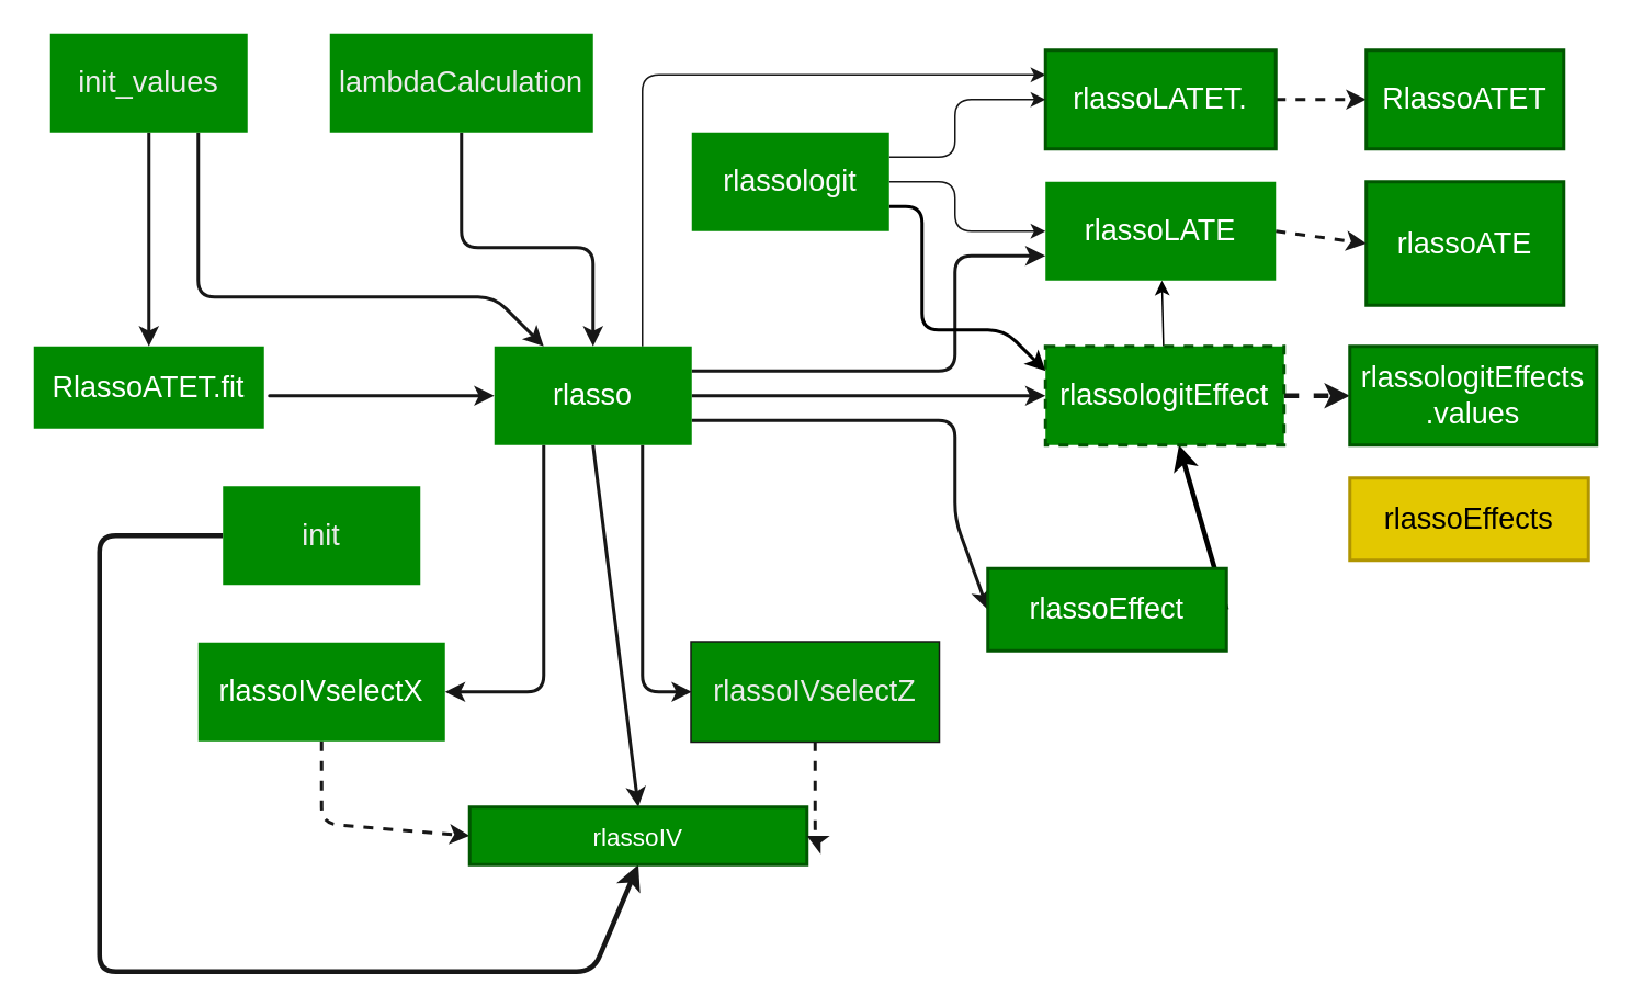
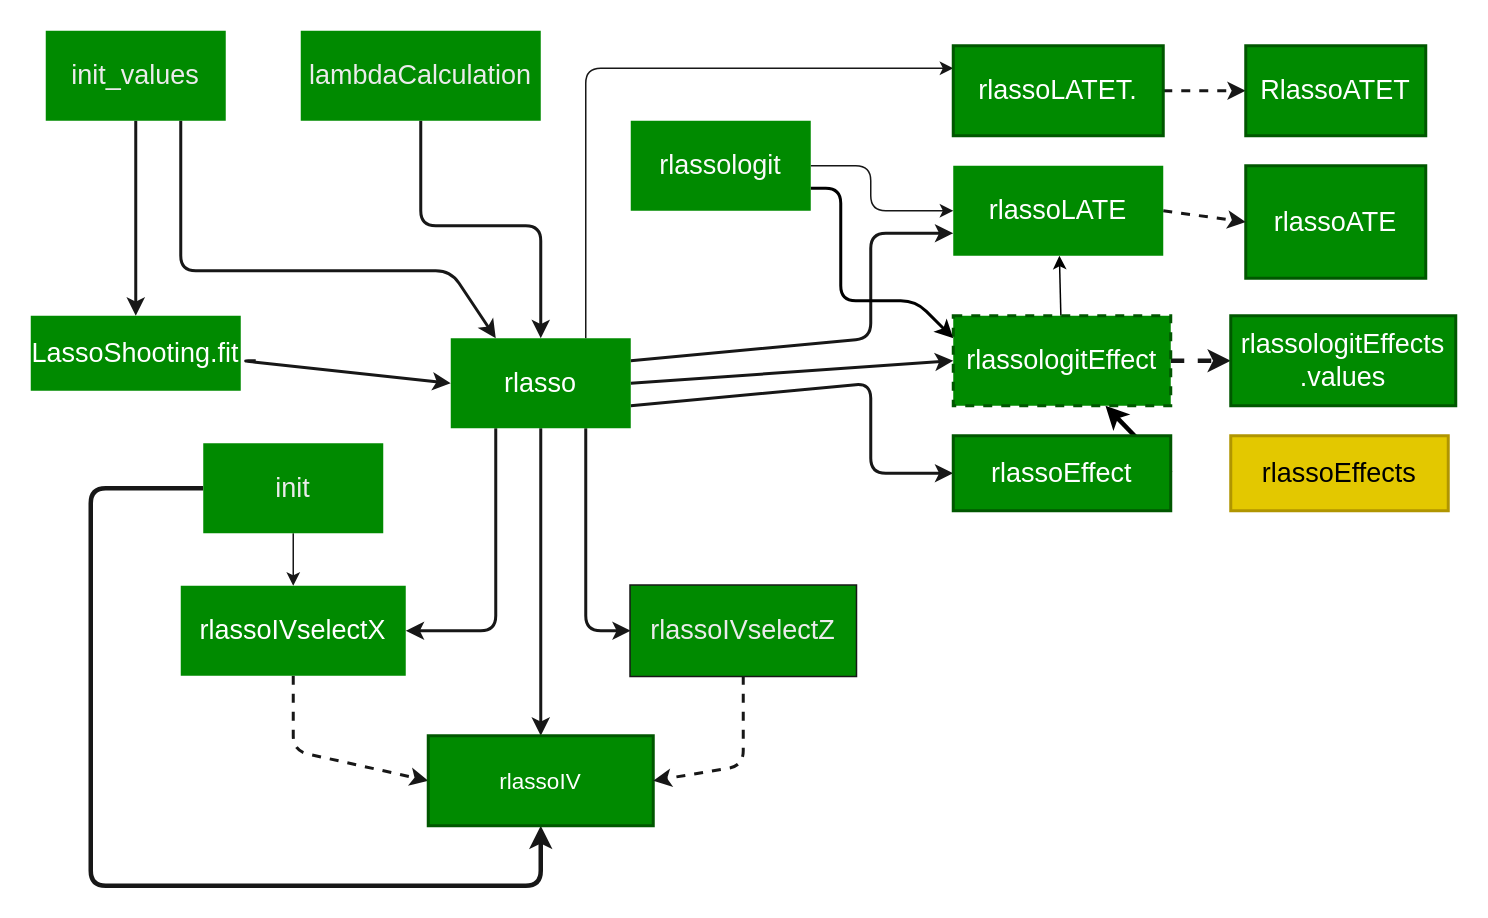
  <mxCell id="0" />
  <mxCell id="1" parent="0" />
  <mxCell id="2" style="edgeStyle=none;html=1;exitX=0.5;exitY=1;exitDx=0;exitDy=0;entryX=0;entryY=0.5;entryDx=0;entryDy=0;dashed=1;strokeColor=#171717;strokeWidth=2;fontColor=#191919;fontSize=18;" parent="1" source="3" target="29" edge="1"><mxGeometry relative="1" as="geometry"><Array as="points"><mxPoint x="195" y="500" /></Array><mxPoint x="730" y="560" as="targetPoint" /></mxGeometry></mxCell>
  <mxCell id="3" value="rlassoIVselectX" style="whiteSpace=wrap;html=1;fontSize=18;strokeColor=none;strokeWidth=4;fillColor=#008A00;gradientColor=none;gradientDirection=north;fontColor=#FFFFFF;" parent="1" vertex="1"><mxGeometry x="120" y="390" width="150" height="60" as="geometry" /></mxCell>
+ <mxCell id="4" style="edgeStyle=none;html=1;exitX=0.5;exitY=1;exitDx=0;exitDy=0;entryX=0.5;entryY=0;entryDx=0;entryDy=0;strokeColor=#171717;fontColor=#191919;fontSize=18;" parent="1" source="35" target="3" edge="1"><mxGeometry relative="1" as="geometry"><Array as="points" /></mxGeometry></mxCell>
  <mxCell id="5" style="edgeStyle=none;html=1;exitX=0;exitY=0.5;exitDx=0;exitDy=0;entryX=0.5;entryY=1;entryDx=0;entryDy=0;strokeColor=#171717;strokeWidth=3;fontColor=#191919;" parent="1" source="35" target="29" edge="1"><mxGeometry relative="1" as="geometry"><Array as="points"><mxPoint x="60" y="325" /><mxPoint x="60" y="590" /><mxPoint x="360" y="590" /></Array><mxPoint x="130" y="335" as="sourcePoint" /></mxGeometry></mxCell>
  <mxCell id="6" style="edgeStyle=none;html=1;entryX=0;entryY=0.5;entryDx=0;entryDy=0;strokeWidth=2;strokeColor=#171717;fontColor=#191919;fontSize=18;" parent="1" target="15" edge="1"><mxGeometry relative="1" as="geometry"><Array as="points"><mxPoint x="160" y="240" /></Array><mxPoint x="170" y="240" as="sourcePoint" /></mxGeometry></mxCell>
- <mxCell id="7" value="&lt;span class=&quot;pl-en&quot; style=&quot;font-size: 18px;&quot;&gt;RlassoATET.fit&lt;/span&gt;" style="whiteSpace=wrap;html=1;fontSize=18;strokeColor=none;fillColor=#008A00;strokeWidth=5;fontColor=#FFFFFF;" parent="1" vertex="1"><mxGeometry x="20" y="210" width="140" height="50" as="geometry" /></mxCell>
+ <mxCell id="7" value="&lt;span class=&quot;pl-en&quot; style=&quot;font-size: 18px;&quot;&gt;LassoShooting.fit&lt;/span&gt;" style="whiteSpace=wrap;html=1;fontSize=18;strokeColor=none;fillColor=#008A00;strokeWidth=5;fontColor=#FFFFFF;" parent="1" vertex="1"><mxGeometry x="20" y="210" width="140" height="50" as="geometry" /></mxCell>
  <mxCell id="8" style="edgeStyle=none;html=1;exitX=0.25;exitY=1;exitDx=0;exitDy=0;entryX=1;entryY=0.5;entryDx=0;entryDy=0;strokeColor=#171717;fontColor=#191919;strokeWidth=2;fontSize=18;" parent="1" source="15" target="3" edge="1"><mxGeometry relative="1" as="geometry"><Array as="points"><mxPoint x="330" y="420" /></Array></mxGeometry></mxCell>
  <mxCell id="9" style="edgeStyle=none;html=1;exitX=0.75;exitY=1;exitDx=0;exitDy=0;entryX=0;entryY=0.5;entryDx=0;entryDy=0;strokeColor=#171717;fontColor=#191919;strokeWidth=2;fontSize=18;" parent="1" source="15" target="31" edge="1"><mxGeometry relative="1" as="geometry"><Array as="points"><mxPoint x="390" y="420" /></Array></mxGeometry></mxCell>
  <mxCell id="10" style="edgeStyle=none;rounded=1;html=1;exitX=1;exitY=0.5;exitDx=0;exitDy=0;entryX=0;entryY=0.5;entryDx=0;entryDy=0;strokeColor=#171717;strokeWidth=2;fontColor=#191919;fontSize=18;" parent="1" source="15" target="21" edge="1"><mxGeometry relative="1" as="geometry"><mxPoint x="510" y="290" as="sourcePoint" /></mxGeometry></mxCell>
  <mxCell id="11" style="edgeStyle=none;rounded=1;html=1;exitX=1;exitY=0.25;exitDx=0;exitDy=0;entryX=0;entryY=0.75;entryDx=0;entryDy=0;strokeColor=#171717;strokeWidth=2;fontColor=#191919;fontSize=18;" parent="1" source="15" target="24" edge="1"><mxGeometry relative="1" as="geometry"><Array as="points"><mxPoint x="580" y="225" /><mxPoint x="580" y="155" /></Array></mxGeometry></mxCell>
  <mxCell id="12" style="edgeStyle=none;rounded=1;html=1;exitX=1;exitY=0.75;exitDx=0;exitDy=0;entryX=0;entryY=0.5;entryDx=0;entryDy=0;strokeColor=#171717;strokeWidth=2;fontColor=#191919;fontSize=18;" parent="1" source="15" target="18" edge="1"><mxGeometry relative="1" as="geometry"><mxPoint x="510" y="320" as="sourcePoint" /><Array as="points"><mxPoint x="580" y="255" /><mxPoint x="580" y="315" /></Array></mxGeometry></mxCell>
  <mxCell id="13" style="edgeStyle=none;html=1;exitX=0.5;exitY=1;exitDx=0;exitDy=0;entryX=0.5;entryY=0;entryDx=0;entryDy=0;fontColor=#191919;strokeColor=#171717;strokeWidth=2;fontSize=18;" parent="1" source="15" target="29" edge="1"><mxGeometry relative="1" as="geometry" /></mxCell>
  <mxCell id="14" style="edgeStyle=none;html=1;exitX=0.75;exitY=0;exitDx=0;exitDy=0;entryX=0;entryY=0.25;entryDx=0;entryDy=0;fontColor=#FFFFFF;strokeColor=#171717;fontSize=18;" parent="1" source="15" target="26" edge="1"><mxGeometry relative="1" as="geometry"><Array as="points"><mxPoint x="390" y="45" /></Array></mxGeometry></mxCell>
- <mxCell id="15" value="rlasso" style="whiteSpace=wrap;html=1;fontSize=18;strokeColor=none;strokeWidth=5;fillColor=#008A00;fontColor=#FFFFFF;" parent="1" vertex="1"><mxGeometry x="300" y="210" width="120" height="60" as="geometry" /></mxCell>
+ <mxCell id="15" value="rlasso" style="whiteSpace=wrap;html=1;fontSize=18;strokeColor=none;strokeWidth=5;fillColor=#008A00;fontColor=#FFFFFF;" parent="1" vertex="1"><mxGeometry x="300" y="225" width="120" height="60" as="geometry" /></mxCell>
  <mxCell id="16" style="edgeStyle=none;html=1;exitX=0.5;exitY=1;exitDx=0;exitDy=0;entryX=0.5;entryY=0;entryDx=0;entryDy=0;strokeWidth=2;strokeColor=#171717;fontColor=#191919;fontSize=18;" parent="1" source="36" target="15" edge="1"><mxGeometry relative="1" as="geometry"><mxPoint x="360" y="160" as="sourcePoint" /><Array as="points"><mxPoint x="280" y="150" /><mxPoint x="360" y="150" /></Array></mxGeometry></mxCell>
  <mxCell id="17" style="edgeStyle=none;html=1;exitX=1;exitY=0.5;exitDx=0;exitDy=0;strokeWidth=3;strokeColor=#000000;" parent="1" source="18" target="21" edge="1"><mxGeometry relative="1" as="geometry" /></mxCell>
- <mxCell id="18" value="rlassoEffect" style="whiteSpace=wrap;html=1;fontSize=18;strokeColor=#005700;strokeWidth=2;fillColor=#008a00;fontColor=#ffffff;" parent="1" vertex="1"><mxGeometry x="600" y="345" width="145" height="50" as="geometry" /></mxCell>
+ <mxCell id="18" value="rlassoEffect" style="whiteSpace=wrap;html=1;fontSize=18;strokeColor=#005700;strokeWidth=2;fillColor=#008a00;fontColor=#ffffff;" parent="1" vertex="1"><mxGeometry x="635" y="290" width="145" height="50" as="geometry" /></mxCell>
  <mxCell id="19" style="edgeStyle=none;html=1;exitX=1;exitY=0.5;exitDx=0;exitDy=0;fontColor=#FFFFFF;strokeColor=#171717;fontSize=18;strokeWidth=3;dashed=1;" parent="1" source="21" target="32" edge="1"><mxGeometry relative="1" as="geometry" /></mxCell>
  <mxCell id="20" value="" style="edgeStyle=none;html=1;" parent="1" source="21" target="24" edge="1"><mxGeometry relative="1" as="geometry" /></mxCell>
  <mxCell id="21" value="rlassologitEffect" style="whiteSpace=wrap;html=1;fontSize=18;fontColor=#ffffff;strokeColor=#005700;strokeWidth=2;fillColor=#008a00;gradientDirection=north;dashed=1;" parent="1" vertex="1"><mxGeometry x="635" y="210" width="145" height="60" as="geometry" /></mxCell>
  <mxCell id="22" value="rlassoATE" style="whiteSpace=wrap;html=1;fontSize=18;fontColor=#ffffff;strokeColor=#005700;strokeWidth=2;fillColor=#008a00;gradientDirection=north;" parent="1" vertex="1"><mxGeometry x="830" y="110" width="120" height="75" as="geometry" /></mxCell>
  <mxCell id="23" style="edgeStyle=none;rounded=0;html=1;exitX=1;exitY=0.5;exitDx=0;exitDy=0;entryX=0;entryY=0.5;entryDx=0;entryDy=0;dashed=1;strokeColor=#171717;strokeWidth=2;fontColor=#FFFFFF;fontSize=18;" parent="1" source="24" target="22" edge="1"><mxGeometry relative="1" as="geometry" /></mxCell>
  <mxCell id="24" value="rlassoLATE" style="whiteSpace=wrap;html=1;fontSize=18;fontColor=#ffffff;strokeColor=none;strokeWidth=2;fillColor=#008a00;gradientDirection=north;" parent="1" vertex="1"><mxGeometry x="635" y="110" width="140" height="60" as="geometry" /></mxCell>
  <mxCell id="25" style="edgeStyle=none;rounded=0;html=1;exitX=1;exitY=0.5;exitDx=0;exitDy=0;entryX=0;entryY=0.5;entryDx=0;entryDy=0;dashed=1;strokeColor=#171717;strokeWidth=2;fontColor=#FFFFFF;fontSize=18;" parent="1" source="26" target="33" edge="1"><mxGeometry relative="1" as="geometry" /></mxCell>
  <mxCell id="26" value="rlassoLATET." style="whiteSpace=wrap;html=1;fontSize=18;fontColor=#ffffff;strokeColor=#005700;strokeWidth=2;fillColor=#008a00;gradientDirection=north;" parent="1" vertex="1"><mxGeometry x="635" y="30" width="140" height="60" as="geometry" /></mxCell>
  <mxCell id="27" style="edgeStyle=none;html=1;exitX=0.5;exitY=1;exitDx=0;exitDy=0;entryX=0.5;entryY=0;entryDx=0;entryDy=0;strokeColor=#171717;fontColor=#191919;strokeWidth=2;fontSize=18;" parent="1" source="37" target="7" edge="1"><mxGeometry relative="1" as="geometry"><mxPoint x="90" y="160" as="sourcePoint" /></mxGeometry></mxCell>
  <mxCell id="28" style="edgeStyle=none;html=1;exitX=0.75;exitY=1;exitDx=0;exitDy=0;entryX=0.25;entryY=0;entryDx=0;entryDy=0;fillColor=#008a00;strokeColor=#171717;strokeWidth=2;fontColor=#191919;fontSize=18;" parent="1" source="37" target="15" edge="1"><mxGeometry relative="1" as="geometry"><Array as="points"><mxPoint x="120" y="180" /><mxPoint x="300" y="180" /></Array><mxPoint x="120" y="160" as="sourcePoint" /></mxGeometry></mxCell>
- <mxCell id="29" value="rlassoIV" style="whiteSpace=wrap;html=1;fontSize=15;strokeColor=#005700;strokeWidth=2;fillColor=#008a00;gradientDirection=north;fontColor=#ffffff;" parent="1" vertex="1"><mxGeometry x="285" y="490" width="205" height="35" as="geometry" /></mxCell>
+ <mxCell id="29" value="rlassoIV" style="whiteSpace=wrap;html=1;fontSize=15;strokeColor=#005700;strokeWidth=2;fillColor=#008a00;gradientDirection=north;fontColor=#ffffff;" parent="1" vertex="1"><mxGeometry x="285" y="490" width="150" height="60" as="geometry" /></mxCell>
  <mxCell id="30" style="edgeStyle=none;html=1;exitX=0.5;exitY=1;exitDx=0;exitDy=0;entryX=1;entryY=0.5;entryDx=0;entryDy=0;dashed=1;strokeColor=#171717;strokeWidth=2;fontColor=#191919;fontSize=18;" parent="1" source="31" target="29" edge="1"><mxGeometry relative="1" as="geometry"><Array as="points"><mxPoint x="495" y="510" /></Array></mxGeometry></mxCell>
  <mxCell id="31" value="rlassoIVselectZ" style="whiteSpace=wrap;html=1;fontSize=18;strokeWidth=2;gradientDirection=north;fillColor=#008a00;fontColor=#191919;strokeColor=#171717;" parent="1" vertex="1"><mxGeometry x="420" y="390" width="150" height="60" as="geometry" /></mxCell>
  <mxCell id="32" value="&lt;span class=&quot;pl-en&quot; style=&quot;font-size: 18px&quot;&gt;rlassologitEffects&lt;br&gt;.values&lt;/span&gt;" style="whiteSpace=wrap;html=1;strokeColor=#005700;strokeWidth=2;fillColor=#008a00;fontColor=#ffffff;fontSize=18;" parent="1" vertex="1"><mxGeometry x="820" y="210" width="150" height="60" as="geometry" /></mxCell>
  <mxCell id="33" value="RlassoATET" style="whiteSpace=wrap;html=1;strokeColor=#005700;strokeWidth=2;fillColor=#008a00;fontColor=#ffffff;fontSize=18;" parent="1" vertex="1"><mxGeometry x="830" y="30" width="120" height="60" as="geometry" /></mxCell>
  <mxCell id="34" value="rlassoIVselectZ" style="whiteSpace=wrap;html=1;fontSize=18;strokeWidth=2;gradientDirection=north;fillColor=#008A00;fontColor=#EBEBEB;strokeColor=none;" parent="1" vertex="1"><mxGeometry x="420" y="390" width="150" height="60" as="geometry" /></mxCell>
  <mxCell id="35" value="init" style="whiteSpace=wrap;html=1;fontSize=18;fontColor=#EBEBEB;strokeColor=none;strokeWidth=5;fillColor=#008A00;gradientColor=none;gradientDirection=north;" parent="1" vertex="1"><mxGeometry x="135" y="295" width="120" height="60" as="geometry" /></mxCell>
  <mxCell id="36" value="lambdaCalculation" style="whiteSpace=wrap;html=1;fontSize=18;strokeColor=none;strokeWidth=4;fillColor=#008A00;fontColor=#EBEBEB;" parent="1" vertex="1"><mxGeometry x="200" y="20" width="160" height="60" as="geometry" /></mxCell>
  <mxCell id="37" value="init_values" style="whiteSpace=wrap;html=1;fontSize=18;dashed=1;dashPattern=1 1;strokeColor=none;strokeWidth=5;fillColor=#008A00;fontColor=#EBEBEB;" parent="1" vertex="1"><mxGeometry x="30" y="20" width="120" height="60" as="geometry" /></mxCell>
- <mxCell id="38" style="edgeStyle=none;html=1;exitX=1;exitY=0.25;exitDx=0;exitDy=0;entryX=0;entryY=0.5;entryDx=0;entryDy=0;fontColor=#FFFFFF;strokeColor=#171717;fontSize=18;" parent="1" source="41" target="26" edge="1"><mxGeometry relative="1" as="geometry"><Array as="points"><mxPoint x="580" y="95" /><mxPoint x="580" y="60" /></Array></mxGeometry></mxCell>
  <mxCell id="39" style="edgeStyle=none;html=1;entryX=0;entryY=0.5;entryDx=0;entryDy=0;fontColor=#FFFFFF;strokeColor=#171717;fontSize=18;exitX=1;exitY=0.5;exitDx=0;exitDy=0;" parent="1" source="41" target="24" edge="1"><mxGeometry relative="1" as="geometry"><mxPoint x="550" y="120" as="sourcePoint" /><Array as="points"><mxPoint x="580" y="110" /><mxPoint x="580" y="140" /></Array></mxGeometry></mxCell>
  <mxCell id="40" style="edgeStyle=none;html=1;exitX=1;exitY=0.75;exitDx=0;exitDy=0;entryX=0;entryY=0.25;entryDx=0;entryDy=0;strokeColor=#000000;strokeWidth=2;" parent="1" source="41" target="21" edge="1"><mxGeometry relative="1" as="geometry"><Array as="points"><mxPoint x="560" y="125" /><mxPoint x="560" y="200" /><mxPoint x="610" y="200" /></Array></mxGeometry></mxCell>
  <mxCell id="41" value="rlassologit" style="whiteSpace=wrap;html=1;fontSize=18;fontColor=#FAFAFA;strokeColor=none;strokeWidth=2;fillColor=#008a00;gradientColor=none;gradientDirection=north;labelBackgroundColor=none;" parent="1" vertex="1"><mxGeometry x="420" y="80" width="120" height="60" as="geometry" /></mxCell>
  <mxCell id="42" value="rlassoEffects" style="whiteSpace=wrap;html=1;fontSize=18;strokeColor=#B09500;strokeWidth=2;fillColor=#e3c800;fontColor=#000000;" parent="1" vertex="1"><mxGeometry x="820" y="290" width="145" height="50" as="geometry" /></mxCell>
